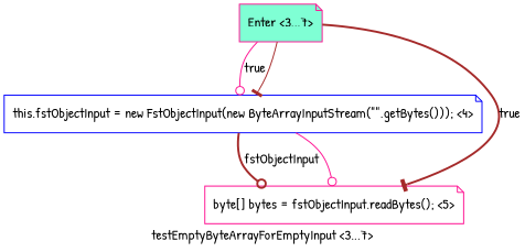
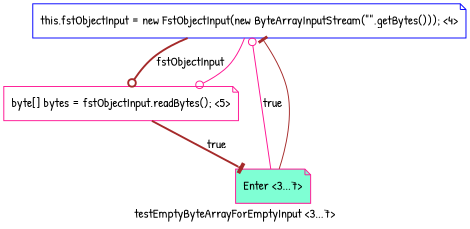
  digraph {
    fontname="Patrick Hand"
    label="testEmptyByteArrayForEmptyInput <3...7>"
    node [color=deeppink fillcolor=white fontname="Patrick Hand" shape=note style=filled]
    edge [arrowhead=odot color=brown fontname="Patrick Hand" style=solid]
    n1 [color=blue label="this.fstObjectInput = new FstObjectInput(new ByteArrayInputStream(\"\".getBytes())); <4>"]
    n2 [label="byte[] bytes = fstObjectInput.readBytes(); <5>"]
    n3 [fillcolor=aquamarine label="Enter <3...7>"]
    n1 -> n2 [label=fstObjectInput style=bold]
    n1 -> n2 [color=deeppink]
    n3 -> n1 [color=deeppink label=true]
    n3 -> n1 [arrowhead=tee]
-   n3 -> n2 [arrowhead=tee label=true style=bold]
+   n2 -> n3 [arrowhead=tee label=true style=bold]
  }
